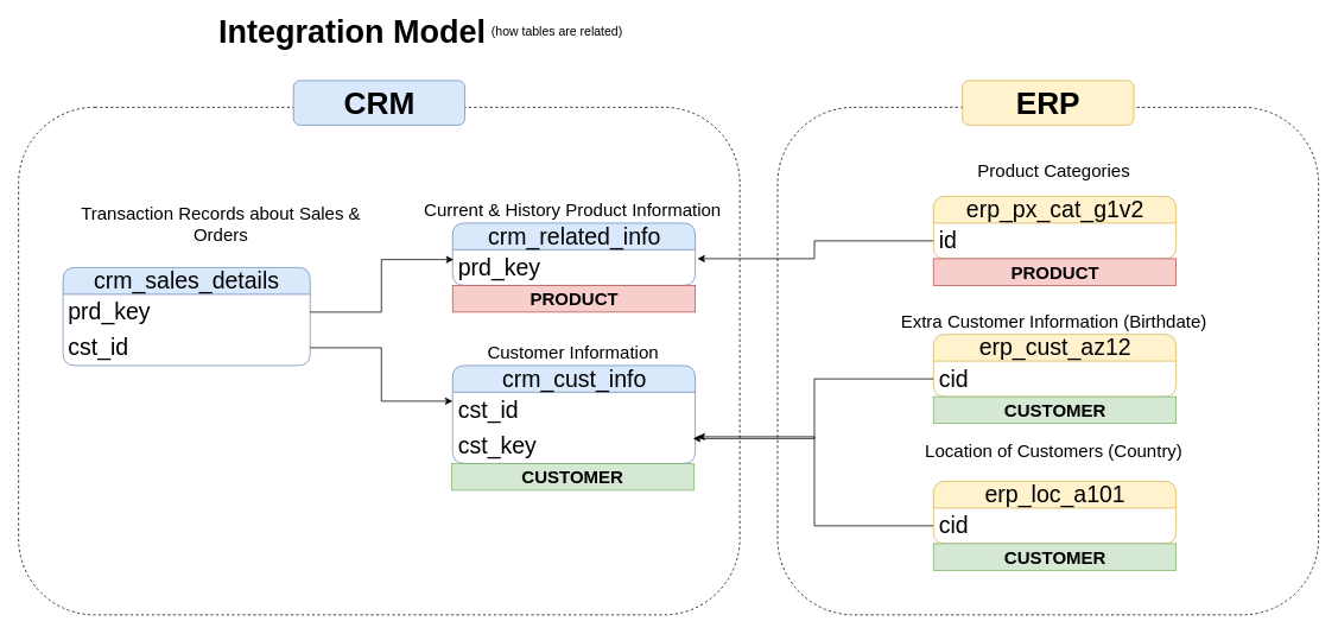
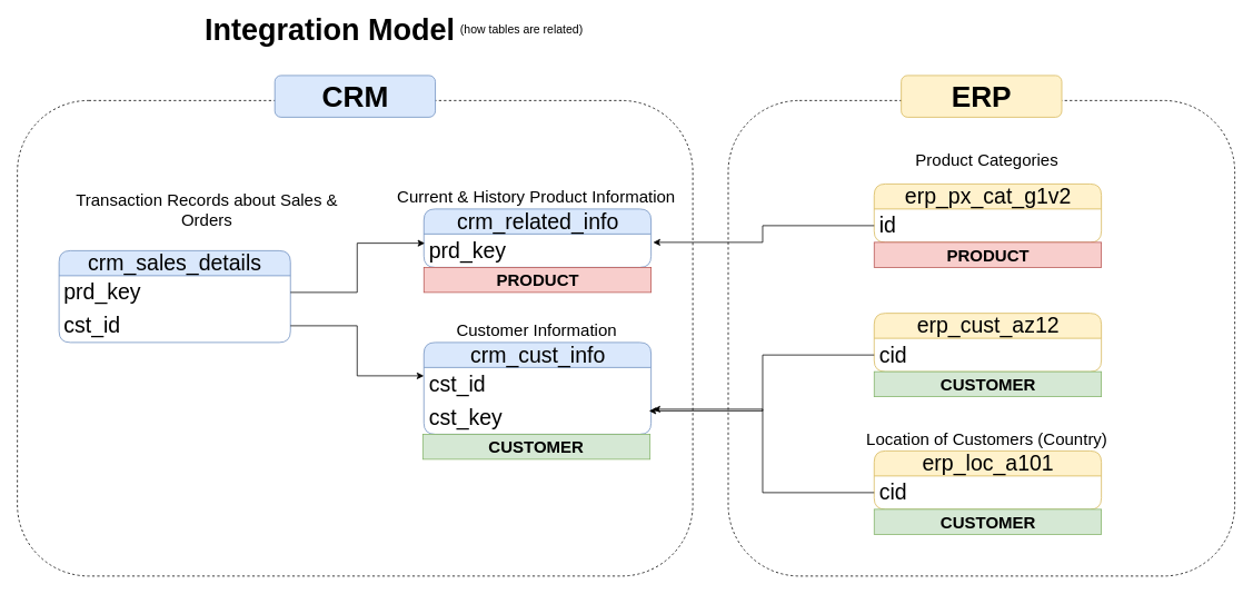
  <mxCell id="0" />
  <mxCell id="1" parent="0" />
  <mxCell id="2" value="" style="rounded=1;whiteSpace=wrap;html=1;fillColor=none;dashed=1;" parent="1" vertex="1"><mxGeometry x="20" y="120" width="810" height="570" as="geometry" /></mxCell>
  <mxCell id="3" value="" style="rounded=1;whiteSpace=wrap;html=1;fillColor=none;dashed=1;" parent="1" vertex="1"><mxGeometry x="872.5" y="120" width="607.5" height="570" as="geometry" /></mxCell>
  <mxCell id="4" value="&lt;font style=&quot;font-size: 36px;&quot;&gt;Integration Model&lt;/font&gt;" style="text;html=1;align=center;verticalAlign=middle;whiteSpace=wrap;rounded=0;fontStyle=1" parent="1" vertex="1"><mxGeometry x="220" y="20" width="350" height="30" as="geometry" /></mxCell>
  <mxCell id="5" value="&lt;font style=&quot;font-size: 14px;&quot;&gt;(how tables are related)&lt;/font&gt;" style="text;html=1;align=center;verticalAlign=middle;whiteSpace=wrap;rounded=0;" parent="1" vertex="1"><mxGeometry x="550" y="20" width="150" height="30" as="geometry" /></mxCell>
  <mxCell id="6" value="crm_cust_info" style="swimlane;fontStyle=0;childLayout=stackLayout;horizontal=1;startSize=30;horizontalStack=0;resizeParent=1;resizeParentMax=0;resizeLast=0;collapsible=1;marginBottom=0;whiteSpace=wrap;html=1;rounded=1;fillColor=#dae8fc;strokeColor=#6c8ebf;fontSize=26;" parent="1" vertex="1"><mxGeometry x="507.5" y="410" width="272.5" height="110" as="geometry" /></mxCell>
  <mxCell id="7" value="cst_id" style="text;strokeColor=none;fillColor=none;align=left;verticalAlign=middle;spacingLeft=4;spacingRight=4;overflow=hidden;points=[[0,0.5],[1,0.5]];portConstraint=eastwest;rotatable=0;whiteSpace=wrap;html=1;fontSize=26;" parent="6" vertex="1"><mxGeometry y="30" width="272.5" height="40" as="geometry" /></mxCell>
  <mxCell id="8" value="cst_key" style="text;strokeColor=none;fillColor=none;align=left;verticalAlign=middle;spacingLeft=4;spacingRight=4;overflow=hidden;points=[[0,0.5],[1,0.5]];portConstraint=eastwest;rotatable=0;whiteSpace=wrap;html=1;fontSize=26;" parent="6" vertex="1"><mxGeometry y="70" width="272.5" height="40" as="geometry" /></mxCell>
  <mxCell id="9" value="&lt;font style=&quot;font-size: 20px;&quot;&gt;Customer Information&lt;/font&gt;" style="text;html=1;align=center;verticalAlign=middle;whiteSpace=wrap;rounded=0;" parent="1" vertex="1"><mxGeometry x="542.5" y="380" width="200" height="30" as="geometry" /></mxCell>
  <mxCell id="10" value="crm_related_info" style="swimlane;fontStyle=0;childLayout=stackLayout;horizontal=1;startSize=30;horizontalStack=0;resizeParent=1;resizeParentMax=0;resizeLast=0;collapsible=1;marginBottom=0;whiteSpace=wrap;html=1;rounded=1;fillColor=#dae8fc;strokeColor=#6c8ebf;fontSize=26;" parent="1" vertex="1"><mxGeometry x="507.5" y="250" width="272.5" height="70" as="geometry" /></mxCell>
  <mxCell id="11" value="prd_key" style="text;strokeColor=none;fillColor=none;align=left;verticalAlign=middle;spacingLeft=4;spacingRight=4;overflow=hidden;points=[[0,0.5],[1,0.5]];portConstraint=eastwest;rotatable=0;whiteSpace=wrap;html=1;fontSize=26;rounded=0;" parent="10" vertex="1"><mxGeometry y="30" width="272.5" height="40" as="geometry" /></mxCell>
  <mxCell id="12" value="&lt;font style=&quot;font-size: 20px;&quot;&gt;Current &amp;amp; History Product Information&lt;/font&gt;" style="text;html=1;align=center;verticalAlign=middle;whiteSpace=wrap;rounded=0;" parent="1" vertex="1"><mxGeometry x="470" y="220" width="345" height="30" as="geometry" /></mxCell>
  <mxCell id="13" value="crm_sales_details" style="swimlane;fontStyle=0;childLayout=stackLayout;horizontal=1;startSize=30;horizontalStack=0;resizeParent=1;resizeParentMax=0;resizeLast=0;collapsible=1;marginBottom=0;whiteSpace=wrap;html=1;rounded=1;fillColor=#dae8fc;strokeColor=#6c8ebf;fontSize=26;" parent="1" vertex="1"><mxGeometry x="70" y="300" width="277.5" height="110" as="geometry" /></mxCell>
  <mxCell id="14" value="prd_key" style="text;strokeColor=none;fillColor=none;align=left;verticalAlign=middle;spacingLeft=4;spacingRight=4;overflow=hidden;points=[[0,0.5],[1,0.5]];portConstraint=eastwest;rotatable=0;whiteSpace=wrap;html=1;fontSize=26;" parent="13" vertex="1"><mxGeometry y="30" width="277.5" height="40" as="geometry" /></mxCell>
  <mxCell id="15" value="cst_id" style="text;strokeColor=none;fillColor=none;align=left;verticalAlign=middle;spacingLeft=4;spacingRight=4;overflow=hidden;points=[[0,0.5],[1,0.5]];portConstraint=eastwest;rotatable=0;whiteSpace=wrap;html=1;fontSize=26;" parent="13" vertex="1"><mxGeometry y="70" width="277.5" height="40" as="geometry" /></mxCell>
  <mxCell id="16" value="&lt;font style=&quot;font-size: 20px;&quot;&gt;Transaction Records about Sales &amp;amp; Orders&lt;/font&gt;" style="text;html=1;align=center;verticalAlign=middle;whiteSpace=wrap;rounded=0;" parent="1" vertex="1"><mxGeometry x="75" y="235" width="345" height="30" as="geometry" /></mxCell>
  <mxCell id="17" style="edgeStyle=orthogonalEdgeStyle;rounded=0;orthogonalLoop=1;jettySize=auto;html=1;entryX=0;entryY=0.25;entryDx=0;entryDy=0;entryPerimeter=0;" parent="1" source="15" target="7" edge="1"><mxGeometry relative="1" as="geometry" /></mxCell>
  <mxCell id="18" style="edgeStyle=orthogonalEdgeStyle;rounded=0;orthogonalLoop=1;jettySize=auto;html=1;entryX=0.004;entryY=0.275;entryDx=0;entryDy=0;entryPerimeter=0;" parent="1" source="14" target="11" edge="1"><mxGeometry relative="1" as="geometry" /></mxCell>
  <mxCell id="19" value="erp_cust_az12" style="swimlane;fontStyle=0;childLayout=stackLayout;horizontal=1;startSize=30;horizontalStack=0;resizeParent=1;resizeParentMax=0;resizeLast=0;collapsible=1;marginBottom=0;whiteSpace=wrap;html=1;rounded=1;fillColor=#fff2cc;strokeColor=#d6b656;fontSize=26;" parent="1" vertex="1"><mxGeometry x="1047.5" y="375" width="272.5" height="70" as="geometry" /></mxCell>
  <mxCell id="20" value="cid" style="text;strokeColor=none;fillColor=none;align=left;verticalAlign=middle;spacingLeft=4;spacingRight=4;overflow=hidden;points=[[0,0.5],[1,0.5]];portConstraint=eastwest;rotatable=0;whiteSpace=wrap;html=1;fontSize=26;" parent="19" vertex="1"><mxGeometry y="30" width="272.5" height="40" as="geometry" /></mxCell>
- <mxCell id="21" value="&lt;font style=&quot;font-size: 20px;&quot;&gt;Extra Customer Information (Birthdate)&lt;/font&gt;" style="text;html=1;align=center;verticalAlign=middle;whiteSpace=wrap;rounded=0;fillColor=none;strokeColor=none;" parent="1" vertex="1"><mxGeometry x="1002.5" y="345" width="360" height="30" as="geometry" /></mxCell>
  <mxCell id="22" style="edgeStyle=orthogonalEdgeStyle;rounded=0;orthogonalLoop=1;jettySize=auto;html=1;entryX=0.991;entryY=0.3;entryDx=0;entryDy=0;entryPerimeter=0;" parent="1" source="20" target="8" edge="1"><mxGeometry relative="1" as="geometry" /></mxCell>
  <mxCell id="23" value="erp_loc_a101" style="swimlane;fontStyle=0;childLayout=stackLayout;horizontal=1;startSize=30;horizontalStack=0;resizeParent=1;resizeParentMax=0;resizeLast=0;collapsible=1;marginBottom=0;whiteSpace=wrap;html=1;rounded=1;fillColor=#fff2cc;strokeColor=#d6b656;fontSize=26;" parent="1" vertex="1"><mxGeometry x="1047.5" y="540" width="272.5" height="70" as="geometry" /></mxCell>
  <mxCell id="24" value="cid" style="text;strokeColor=none;fillColor=none;align=left;verticalAlign=middle;spacingLeft=4;spacingRight=4;overflow=hidden;points=[[0,0.5],[1,0.5]];portConstraint=eastwest;rotatable=0;whiteSpace=wrap;html=1;fontSize=26;" parent="23" vertex="1"><mxGeometry y="30" width="272.5" height="40" as="geometry" /></mxCell>
- <mxCell id="25" value="&lt;font style=&quot;font-size: 20px;&quot;&gt;Location of Customers (Country)&lt;/font&gt;" style="text;html=1;align=center;verticalAlign=middle;whiteSpace=wrap;rounded=0;fillColor=none;strokeColor=none;" parent="1" vertex="1"><mxGeometry x="1002.5" y="490" width="360" height="30" as="geometry" /></mxCell>
+ <mxCell id="25" value="&lt;font style=&quot;font-size: 20px;&quot;&gt;Location of Customers (Country)&lt;/font&gt;" style="text;html=1;align=center;verticalAlign=middle;whiteSpace=wrap;rounded=0;fillColor=none;strokeColor=none;" parent="1" vertex="1"><mxGeometry x="1002.5" y="510" width="360" height="30" as="geometry" /></mxCell>
  <mxCell id="26" style="edgeStyle=orthogonalEdgeStyle;rounded=0;orthogonalLoop=1;jettySize=auto;html=1;entryX=1.009;entryY=0.25;entryDx=0;entryDy=0;entryPerimeter=0;" parent="1" source="24" target="8" edge="1"><mxGeometry relative="1" as="geometry" /></mxCell>
  <mxCell id="27" value="erp_px_cat_g1v2" style="swimlane;fontStyle=0;childLayout=stackLayout;horizontal=1;startSize=30;horizontalStack=0;resizeParent=1;resizeParentMax=0;resizeLast=0;collapsible=1;marginBottom=0;whiteSpace=wrap;html=1;rounded=1;fillColor=#fff2cc;strokeColor=#d6b656;fontSize=26;" parent="1" vertex="1"><mxGeometry x="1047.5" y="220" width="272.5" height="70" as="geometry" /></mxCell>
  <mxCell id="28" value="id" style="text;strokeColor=none;fillColor=none;align=left;verticalAlign=middle;spacingLeft=4;spacingRight=4;overflow=hidden;points=[[0,0.5],[1,0.5]];portConstraint=eastwest;rotatable=0;whiteSpace=wrap;html=1;fontSize=26;" parent="27" vertex="1"><mxGeometry y="30" width="272.5" height="40" as="geometry" /></mxCell>
  <mxCell id="29" value="&lt;font style=&quot;font-size: 20px;&quot;&gt;Product Categories&lt;/font&gt;" style="text;html=1;align=center;verticalAlign=middle;whiteSpace=wrap;rounded=0;fillColor=none;strokeColor=none;" parent="1" vertex="1"><mxGeometry x="1002.5" y="175" width="360" height="30" as="geometry" /></mxCell>
  <mxCell id="30" style="edgeStyle=orthogonalEdgeStyle;rounded=0;orthogonalLoop=1;jettySize=auto;html=1;entryX=1.009;entryY=0.25;entryDx=0;entryDy=0;entryPerimeter=0;" parent="1" source="28" target="11" edge="1"><mxGeometry relative="1" as="geometry" /></mxCell>
  <mxCell id="31" value="&lt;font style=&quot;font-size: 35px;&quot;&gt;CRM&lt;/font&gt;" style="text;html=1;align=center;verticalAlign=middle;whiteSpace=wrap;rounded=1;fontStyle=1;fillColor=#dae8fc;strokeColor=#6c8ebf;" parent="1" vertex="1"><mxGeometry x="328.75" y="90" width="192.5" height="50" as="geometry" /></mxCell>
  <mxCell id="32" value="&lt;font style=&quot;font-size: 35px;&quot;&gt;ERP&lt;/font&gt;" style="text;html=1;align=center;verticalAlign=middle;whiteSpace=wrap;rounded=1;fontStyle=1;fillColor=#fff2cc;strokeColor=#d6b656;" parent="1" vertex="1"><mxGeometry x="1080" y="90" width="192.5" height="50" as="geometry" /></mxCell>
  <mxCell id="33" value="PRODUCT" style="text;html=1;strokeColor=#b85450;fillColor=#f8cecc;align=center;verticalAlign=middle;whiteSpace=wrap;overflow=hidden;fontSize=20;fontStyle=1" vertex="1" parent="1"><mxGeometry x="507.5" y="320" width="272.5" height="30" as="geometry" /></mxCell>
  <mxCell id="34" value="PRODUCT" style="text;html=1;strokeColor=#b85450;fillColor=#f8cecc;align=center;verticalAlign=middle;whiteSpace=wrap;overflow=hidden;fontSize=20;fontStyle=1" vertex="1" parent="1"><mxGeometry x="1047.5" y="290" width="272.5" height="30" as="geometry" /></mxCell>
  <mxCell id="35" value="CUSTOMER" style="text;html=1;strokeColor=#82b366;fillColor=#d5e8d4;align=center;verticalAlign=middle;whiteSpace=wrap;overflow=hidden;fontSize=20;fontStyle=1" vertex="1" parent="1"><mxGeometry x="506.25" y="520" width="272.5" height="30" as="geometry" /></mxCell>
  <mxCell id="36" value="CUSTOMER" style="text;html=1;strokeColor=#82b366;fillColor=#d5e8d4;align=center;verticalAlign=middle;whiteSpace=wrap;overflow=hidden;fontSize=20;fontStyle=1" vertex="1" parent="1"><mxGeometry x="1047.5" y="445" width="272.5" height="30" as="geometry" /></mxCell>
  <mxCell id="37" value="CUSTOMER" style="text;html=1;strokeColor=#82b366;fillColor=#d5e8d4;align=center;verticalAlign=middle;whiteSpace=wrap;overflow=hidden;fontSize=20;fontStyle=1" vertex="1" parent="1"><mxGeometry x="1047.5" y="610" width="272.5" height="30" as="geometry" /></mxCell>
